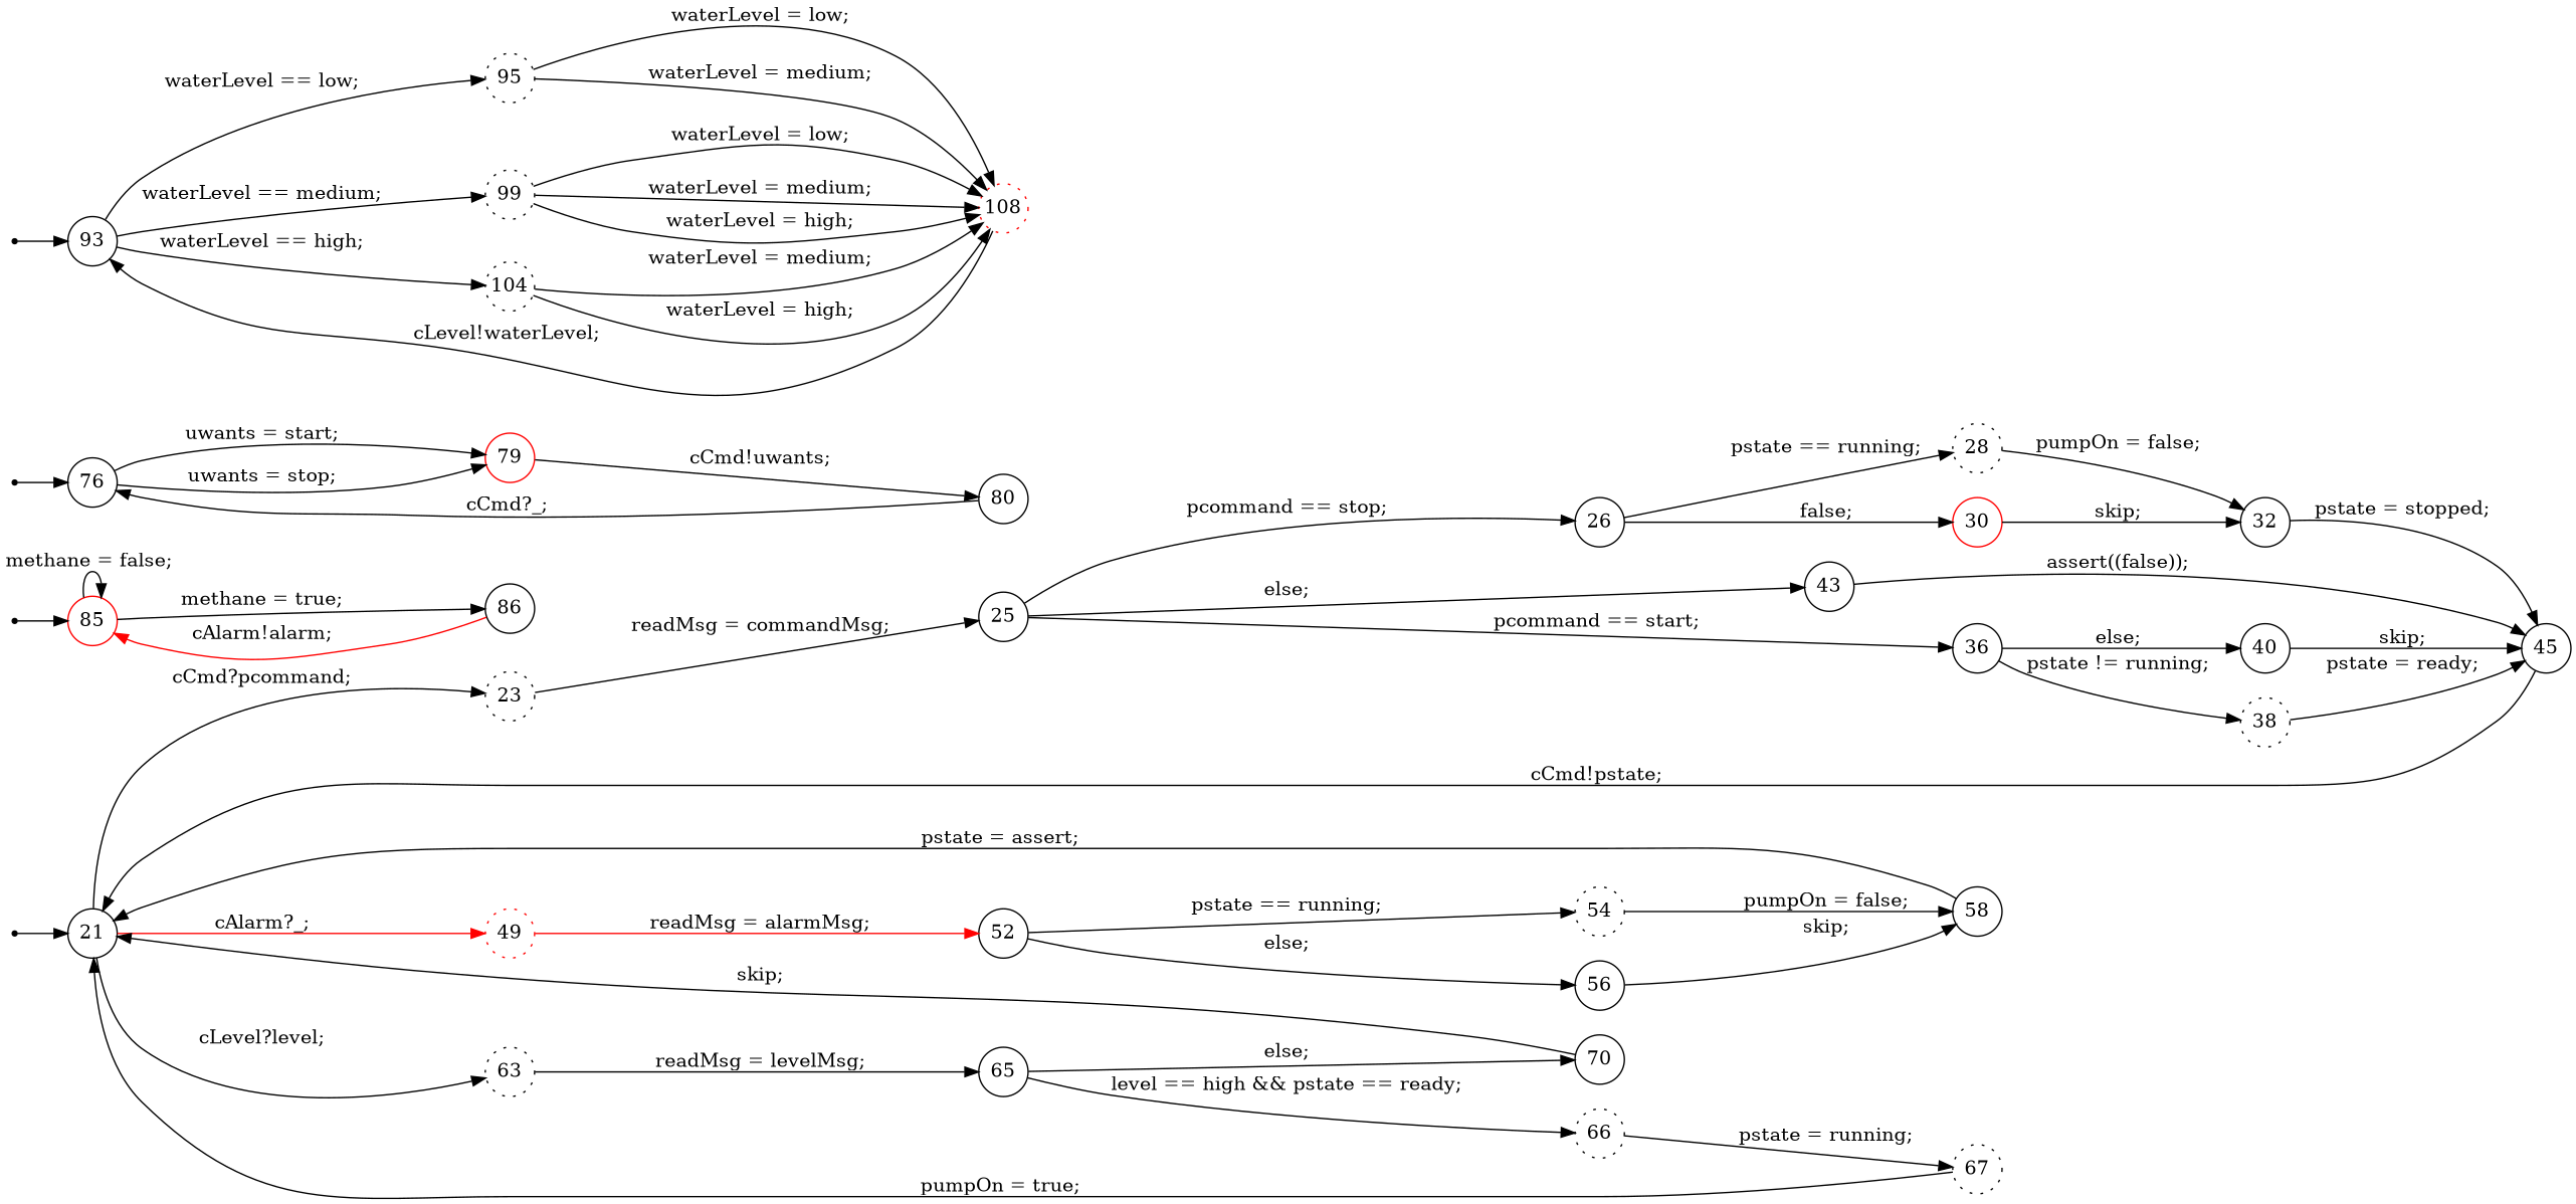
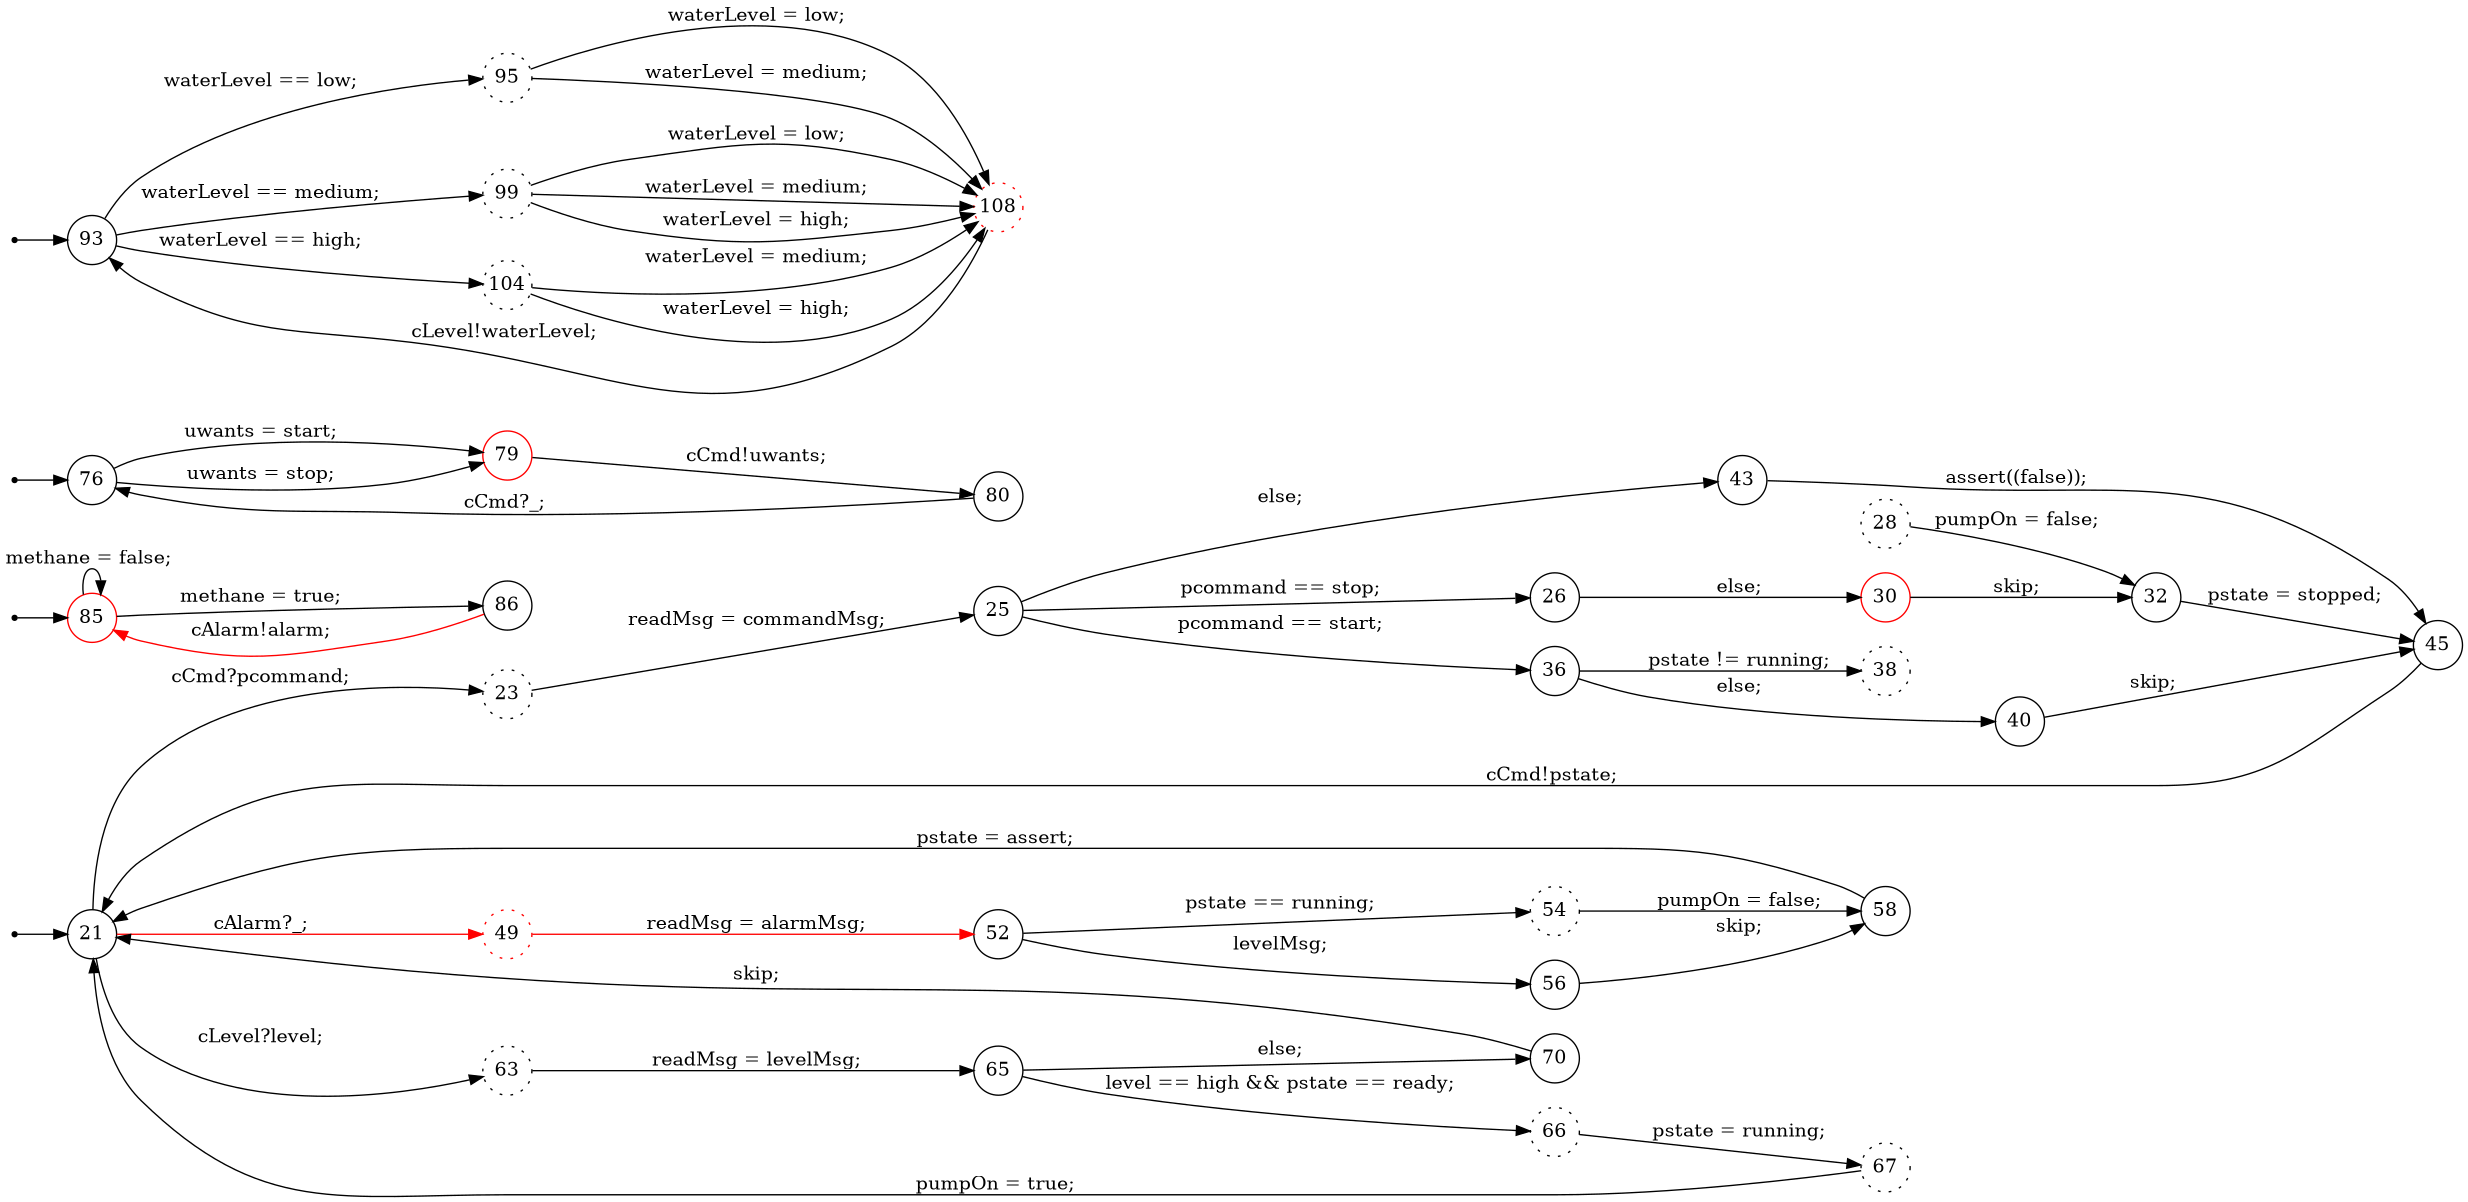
  digraph {
    rankdir=LR
    node [fixedsize=true shape=circle]
    n1 [label=21]
    n2 [label=23 style=dotted]
    n3 [color=red label=49 style=dotted]
    n4 [label=63 style=dotted]
    n5 [label=25]
    n6 [label=52]
    n7 [label=65]
    s94045233267792 [shape=point fixedsize=""]
    n9 [color=red label=85]
    n10 [label=86]
    s94045233290992 [shape=point fixedsize=""]
    n12 [label=76]
    n13 [color=red label=79]
    n14 [label=80]
    s94045233278176 [shape=point fixedsize=""]
    n16 [label=93]
    n17 [label=95 style=dotted]
    n18 [label=99 style=dotted]
    n19 [label=104 style=dotted]
    n20 [color=red label=108 style=dotted]
    s94045233292320 [shape=point fixedsize=""]
    n22 [label=26]
    n23 [label=36]
    n24 [label=43]
    n25 [label=28 style=dotted]
    n26 [color=red label=30]
    n27 [label=38 style=dotted]
    n28 [label=40]
    n29 [label=45]
    n30 [label=32]
    n31 [label=54 style=dotted]
    n32 [label=56]
    n33 [label=58]
    n34 [label=66 style=dotted]
    n35 [label=70]
    n36 [label=67 style=dotted]
    n1 -> n2 [label="cCmd?pcommand; "]
    n1 -> n3 [color=red label="cAlarm?_; "]
    n1 -> n4 [label="cLevel?level; "]
    n2 -> n5 [label="readMsg = commandMsg; "]
    n3 -> n6 [color=red label="readMsg = alarmMsg; "]
    n4 -> n7 [label="readMsg = levelMsg; "]
    n5 -> n22 [label="pcommand == stop; "]
    n5 -> n23 [label="pcommand == start; "]
    n5 -> n24 [label="else; "]
    n6 -> n31 [label="pstate == running; "]
-   n6 -> n32 [label="else; "]
+   n6 -> n32 [label="levelMsg; "]
    n7 -> n34 [label="level == high && pstate == ready; "]
    n7 -> n35 [label="else; "]
    s94045233267792 -> n1
    n9 -> n9 [label="methane = false; "]
    n9 -> n10 [label="methane = true; "]
    n10 -> n9 [color=red label="cAlarm!alarm; "]
    s94045233290992 -> n9
    n12 -> n13 [label="uwants = start; "]
    n12 -> n13 [label="uwants = stop; "]
    n13 -> n14 [label="cCmd!uwants; "]
    n14 -> n12 [label="cCmd?_; "]
    s94045233278176 -> n12
    n16 -> n17 [label="waterLevel == low; "]
    n16 -> n18 [label="waterLevel == medium; "]
    n16 -> n19 [label="waterLevel == high; "]
    n17 -> n20 [label="waterLevel = low; "]
    n17 -> n20 [label="waterLevel = medium; "]
    n18 -> n20 [label="waterLevel = low; "]
    n18 -> n20 [label="waterLevel = medium; "]
    n18 -> n20 [label="waterLevel = high; "]
    n19 -> n20 [label="waterLevel = medium; "]
    n19 -> n20 [label="waterLevel = high; "]
    n20 -> n16 [label="cLevel!waterLevel; "]
    s94045233292320 -> n16
-   n22 -> n25 [label="pstate == running; "]
-   n22 -> n26 [label="false; "]
+   n22 -> n26 [label="else; "]
    n23 -> n27 [label="pstate != running; "]
    n23 -> n28 [label="else; "]
    n24 -> n29 [label="assert((false)); "]
    n25 -> n30 [label="pumpOn = false; "]
    n26 -> n30 [label="skip; "]
-   n27 -> n29 [label="pstate = ready; "]
    n28 -> n29 [label="skip; "]
    n29 -> n1 [label="cCmd!pstate; "]
    n30 -> n29 [label="pstate = stopped; "]
    n31 -> n33 [label="pumpOn = false; "]
    n32 -> n33 [label="skip; "]
    n33 -> n1 [label="pstate = assert; "]
    n34 -> n36 [label="pstate = running; "]
    n35 -> n1 [label="skip; "]
    n36 -> n1 [label="pumpOn = true; "]
  }
